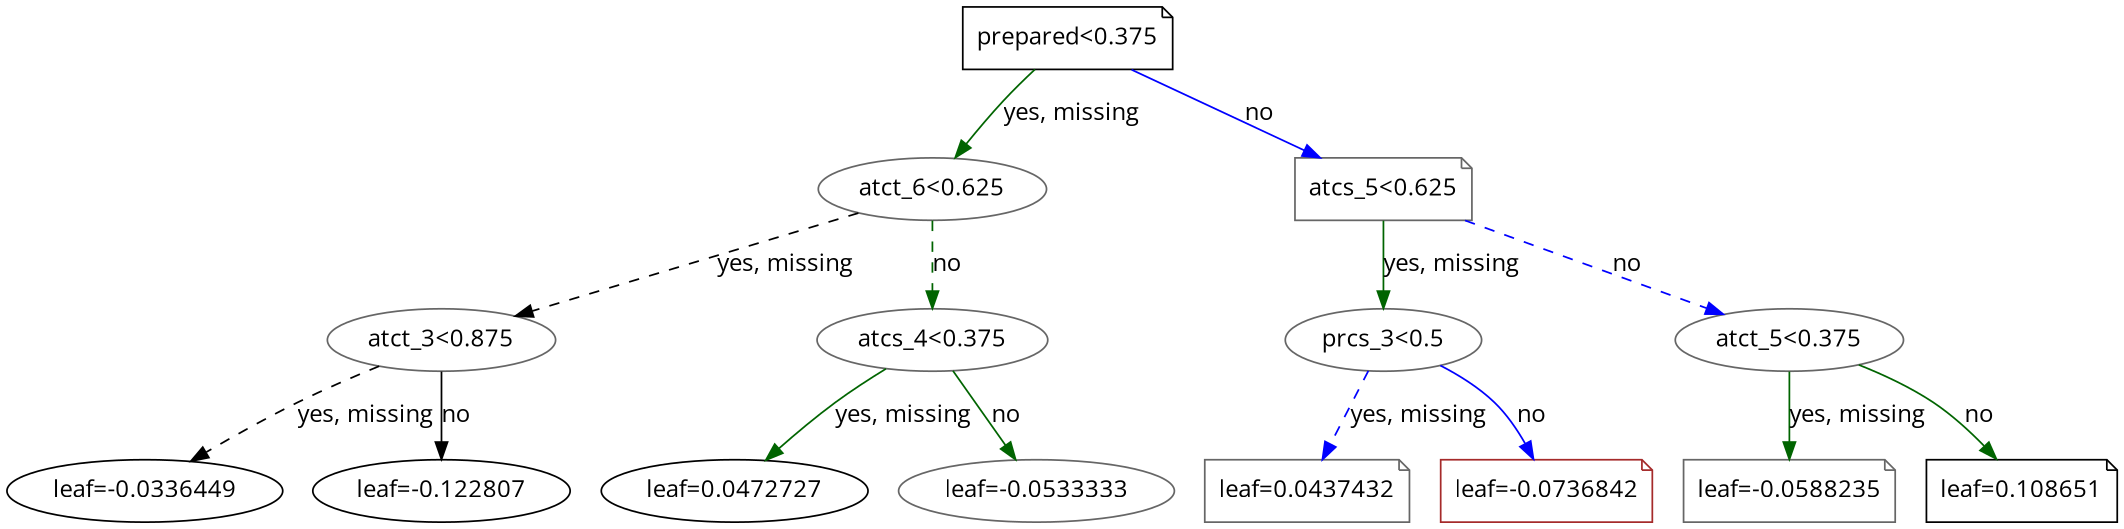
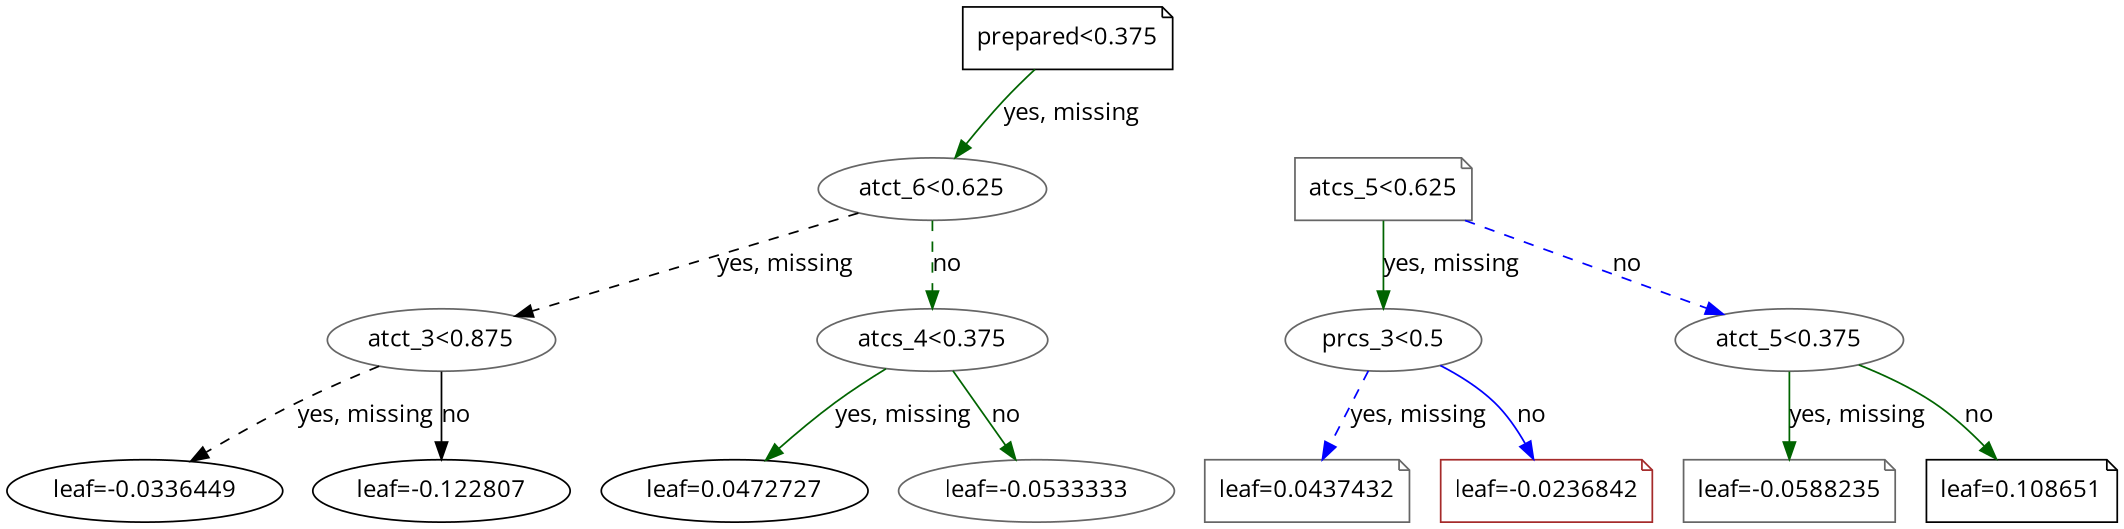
  digraph {
    fontname="Open Sans"
    rankdir=UT
    node [color=gray40 fontname="Open Sans" shape=ellipse]
    edge [color=darkgreen fontname="Open Sans" style=solid]
    n1 [color=black label="prepared<0.375" shape=note]
    n2 [label="atct_6<0.625"]
    n3 [label="atcs_5<0.625" shape=note]
    n4 [label="atct_3<0.875"]
    n5 [label="atcs_4<0.375"]
    n6 [label="prcs_3<0.5"]
    n7 [label="atct_5<0.375"]
    n8 [color=black label="leaf=-0.0336449"]
    n9 [color=black label="leaf=-0.122807"]
    n10 [color=black label="leaf=0.0472727"]
    n11 [label="leaf=-0.0533333"]
    n12 [label="leaf=0.0437432" shape=note]
-   n13 [color=brown label="leaf=-0.0736842" shape=note]
+   n13 [color=brown label="leaf=-0.0236842" shape=note]
    n14 [label="leaf=-0.0588235" shape=note]
    n15 [color=black label="leaf=0.108651" shape=note]
    n1 -> n2 [label="yes, missing"]
-   n1 -> n3 [color=blue label=no]
    n2 -> n4 [color=black label="yes, missing" style=dashed]
    n2 -> n5 [label=no style=dashed]
    n3 -> n6 [label="yes, missing"]
    n3 -> n7 [color=blue label=no style=dashed]
    n4 -> n8 [color=black label="yes, missing" style=dashed]
    n4 -> n9 [color=black label=no]
    n5 -> n10 [label="yes, missing"]
    n5 -> n11 [label=no]
    n6 -> n12 [color=blue label="yes, missing" style=dashed]
    n6 -> n13 [color=blue label=no]
    n7 -> n14 [label="yes, missing"]
    n7 -> n15 [label=no]
  }
